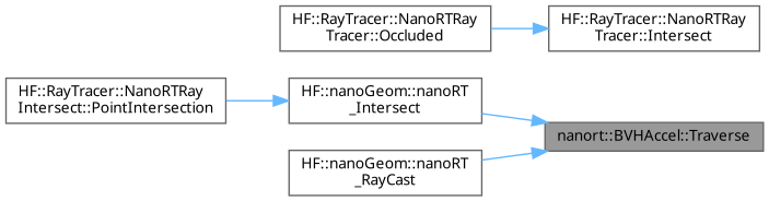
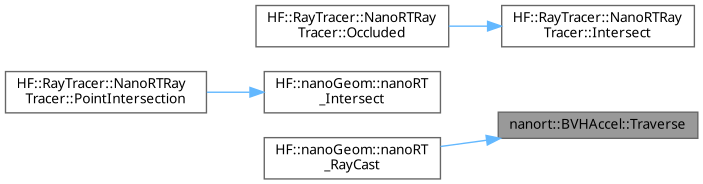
  digraph {
    fontname="Noto Sans"
    rankdir=RL
    node [color=grey40 fillcolor=white fontname="Noto Sans" fontsize=10 shape=box style=filled]
    edge [color=steelblue1 dir=back fontname="Noto Sans" fontsize=10 labelfontname=Helvetica labelfontsize=10 style=solid]
    n1 [color=gray40 fillcolor=grey60 fontcolor=black height=0.2 label="nanort::BVHAccel::Traverse" width=0.4]
    n2 [height=0.2 label="HF::nanoGeom::nanoRT\l_Intersect" width=0.4]
    n3 [height=0.2 label="HF::nanoGeom::nanoRT\l_RayCast" width=0.4]
    n4 [height=0.2 label="HF::RayTracer::NanoRTRay\lTracer::Intersect" width=0.4]
    n5 [height=0.2 label="HF::RayTracer::NanoRTRay\lTracer::Occluded" width=0.4]
-   n6 [height=0.2 label="HF::RayTracer::NanoRTRay\lIntersect::PointIntersection" width=0.4]
-   n1 -> n2
+   n6 [height=0.2 label="HF::RayTracer::NanoRTRay\lTracer::PointIntersection" width=0.4]
    n1 -> n3
    n2 -> n6
    n4 -> n5
  }
